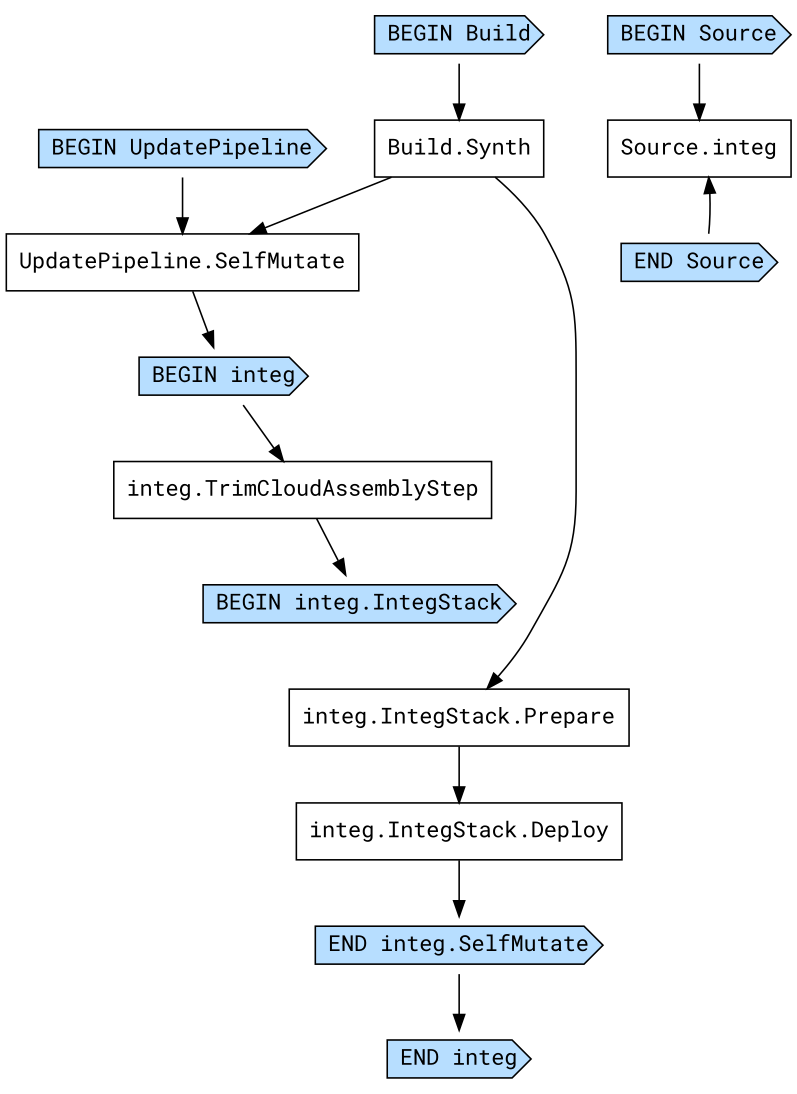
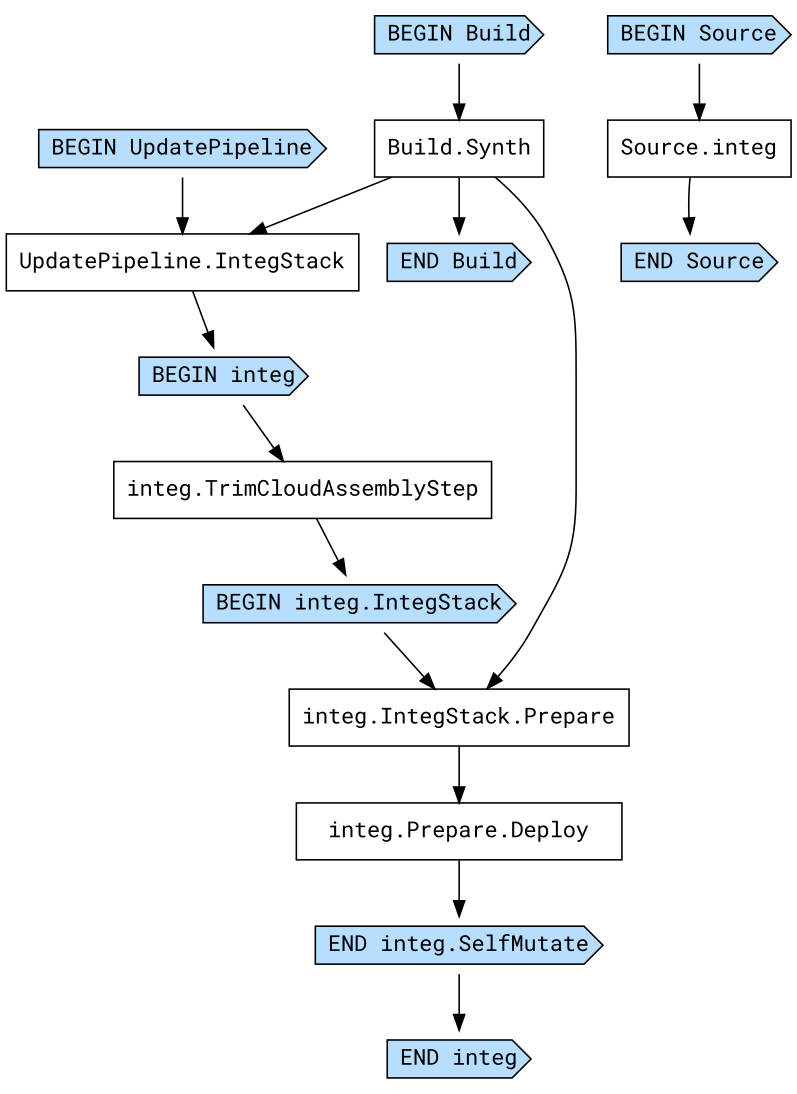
  digraph {
    fontname="Roboto Mono"
    node [fontname="Roboto Mono" shape=cds fillcolor="#b7deff" style=filled]
    edge [fontname="Roboto Mono"]
    "Build.Synth" [shape=box fillcolor="" style=""]
    "BEGIN Build"
-   "UpdatePipeline.SelfMutate" [shape=box fillcolor="" style=""]
+   "END Build"
+   "UpdatePipeline.SelfMutate" [shape=box label="UpdatePipeline.IntegStack" fillcolor="" style=""]
    "integ.IntegStack.Prepare" [shape=box fillcolor="" style=""]
    "BEGIN integ"
-   "integ.IntegStack.Deploy" [shape=box fillcolor="" style=""]
+   "integ.IntegStack.Deploy" [shape=box label="integ.Prepare.Deploy" fillcolor="" style=""]
    "Source.integ" [shape=box fillcolor="" style=""]
    "END Source"
    "BEGIN UpdatePipeline"
    "integ.TrimCloudAssemblyStep" [shape=box fillcolor="" style=""]
    "BEGIN integ.IntegStack"
    n13 [label="END integ.SelfMutate"]
    "END integ"
    "BEGIN Source"
+   "Build.Synth" -> "END Build"
    "Build.Synth" -> "UpdatePipeline.SelfMutate"
    "Build.Synth" -> "integ.IntegStack.Prepare"
    "BEGIN Build" -> "Build.Synth"
    "UpdatePipeline.SelfMutate" -> "BEGIN integ"
    "integ.IntegStack.Prepare" -> "integ.IntegStack.Deploy"
    "BEGIN integ" -> "integ.TrimCloudAssemblyStep"
    "integ.IntegStack.Deploy" -> n13
-   "END Source" -> "Source.integ"
+   "Source.integ" -> "END Source"
    "BEGIN UpdatePipeline" -> "UpdatePipeline.SelfMutate"
    "integ.TrimCloudAssemblyStep" -> "BEGIN integ.IntegStack"
+   "BEGIN integ.IntegStack" -> "integ.IntegStack.Prepare"
    n13 -> "END integ"
    "BEGIN Source" -> "Source.integ"
  }
